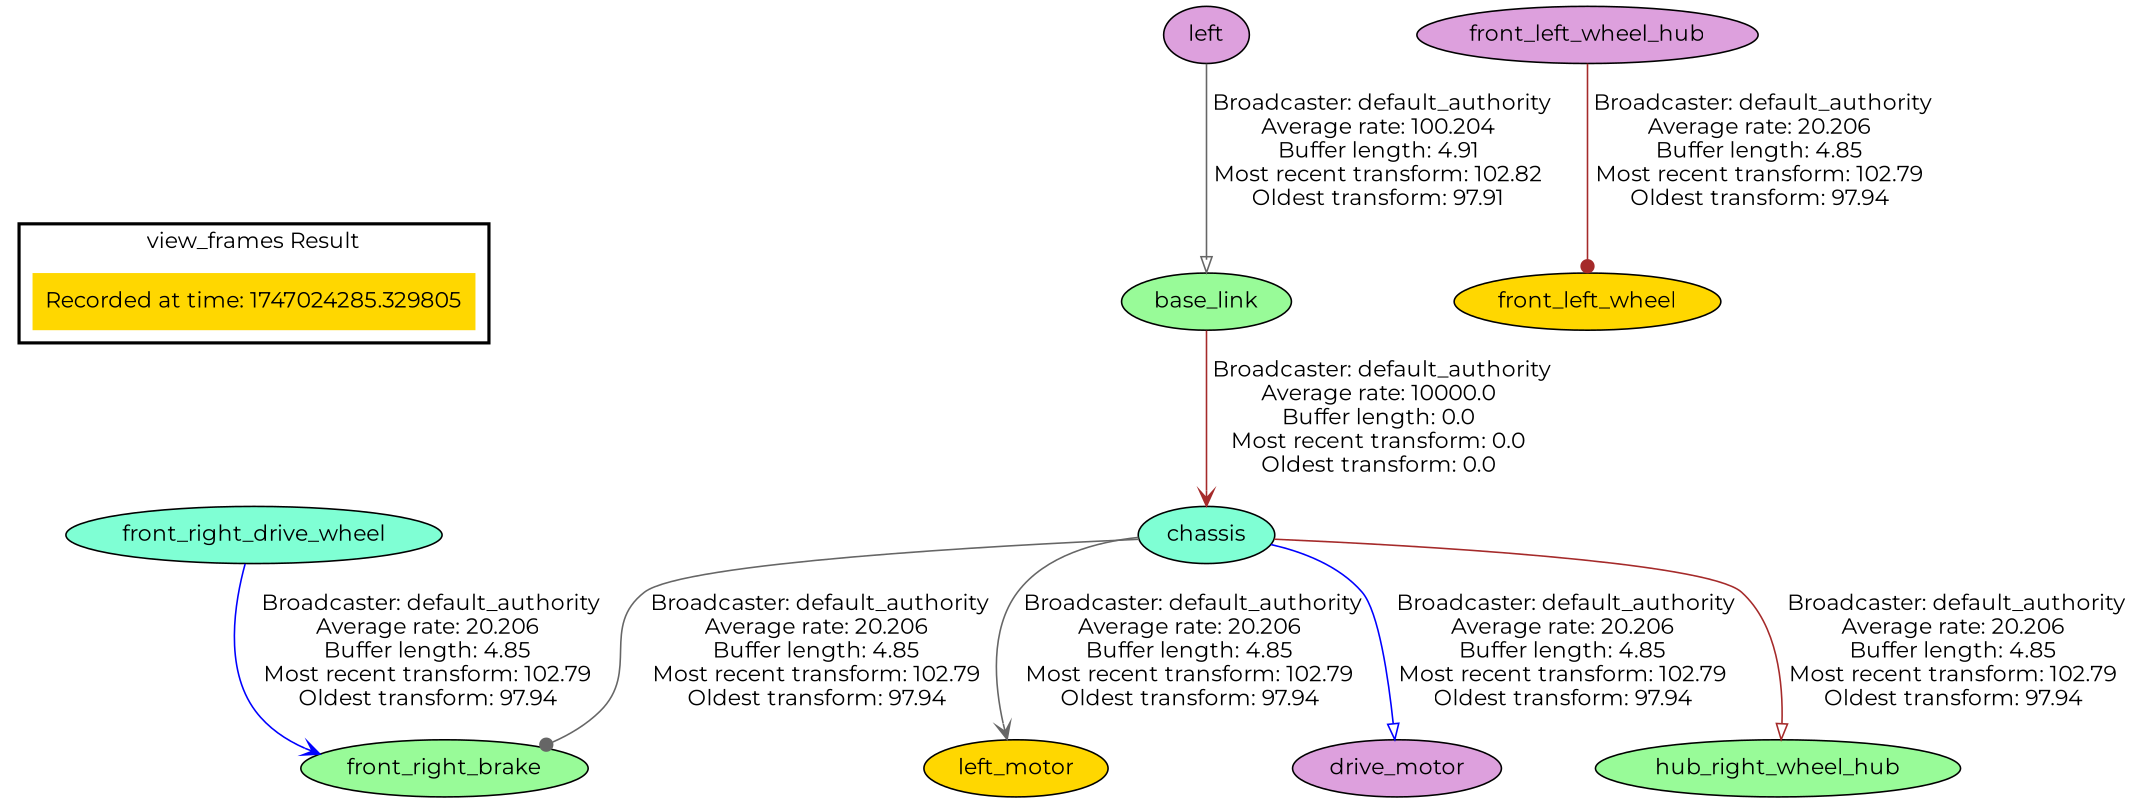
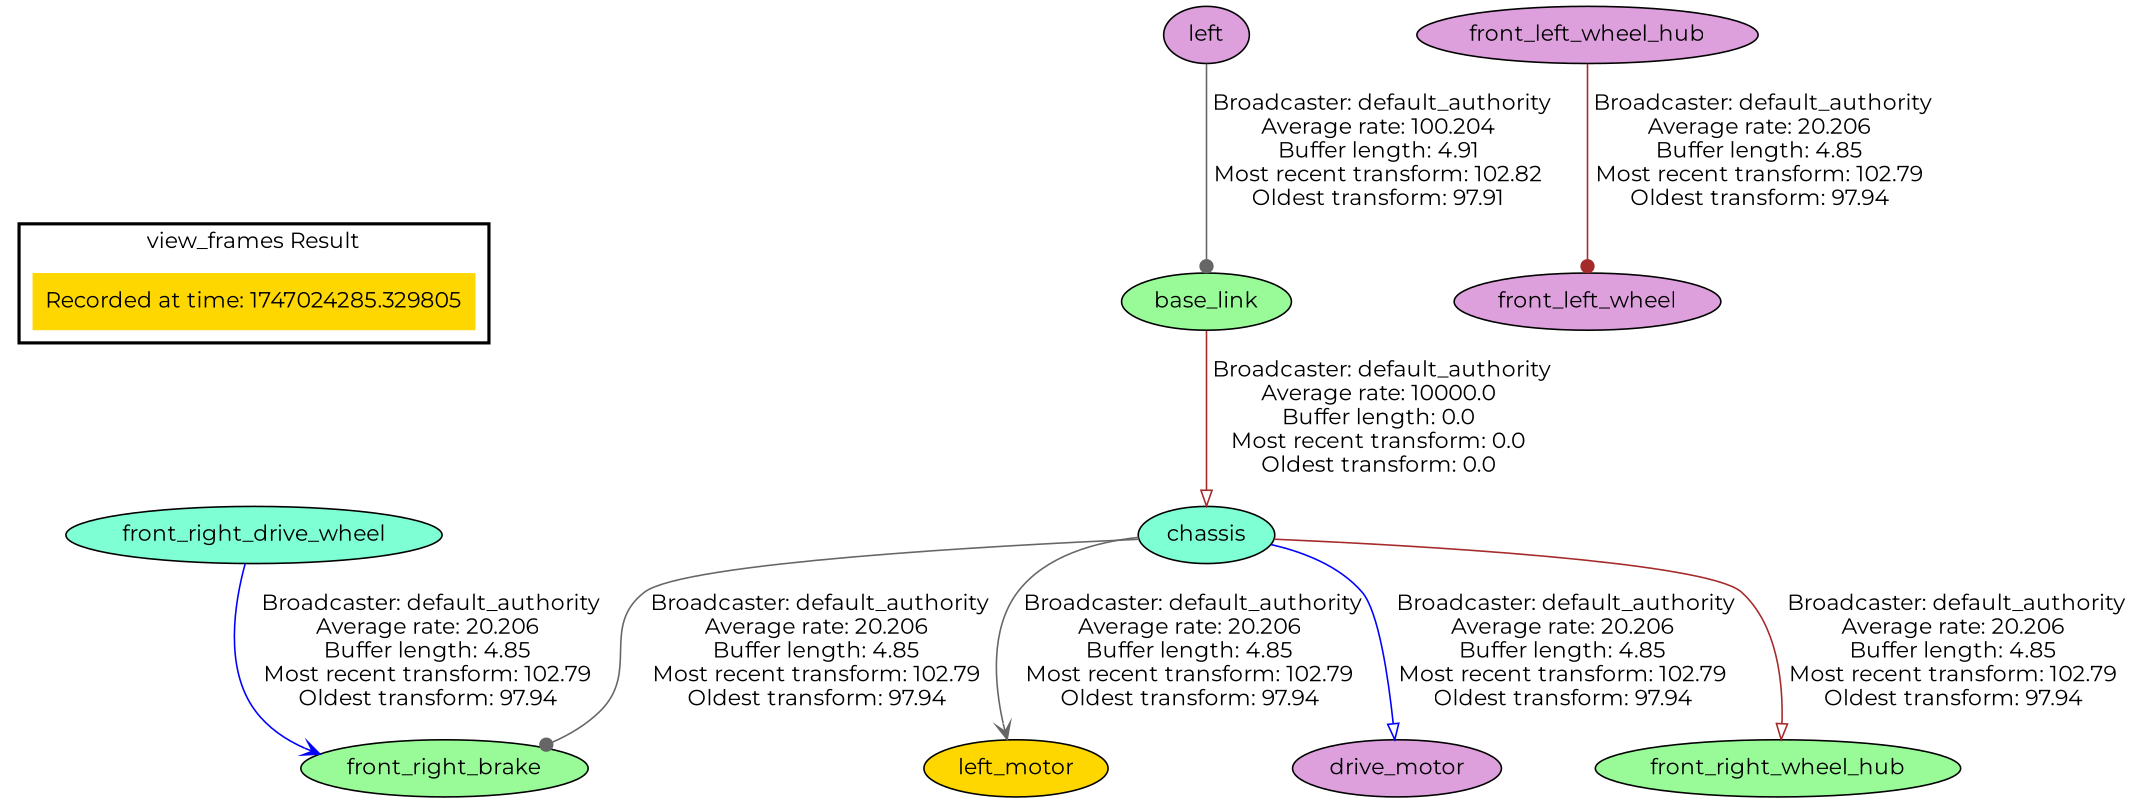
  digraph {
    fontname=Montserrat
    node [fillcolor=plum fontname=Montserrat style=filled]
    edge [fontname=Montserrat arrowhead=dot color=gray40]
    "Recorded at time: 1747024285.329805" [fillcolor=gold shape=plaintext]
    front_right_drive_wheel [fillcolor=aquamarine]
    n3 [label=left]
    base_link [fillcolor=palegreen]
    chassis [fillcolor=aquamarine]
    left_motor [fillcolor=gold]
    n7 [label=drive_motor]
-   front_right_wheel_hub [fillcolor=palegreen label=hub_right_wheel_hub]
+   front_right_wheel_hub [fillcolor=palegreen]
    front_right_brake [fillcolor=palegreen]
    front_left_wheel_hub
-   front_left_wheel [fillcolor=gold]
+   front_left_wheel
    subgraph cluster_1 {
      color=black
      label="view_frames Result"
      style=bold
      "Recorded at time: 1747024285.329805"
    }
    "Recorded at time: 1747024285.329805" -> front_right_drive_wheel [style=invis arrowhead="" color=""]
    front_right_drive_wheel -> front_right_brake [arrowhead=vee color=blue label=" Broadcaster: default_authority\nAverage rate: 20.206\nBuffer length: 4.85\nMost recent transform: 102.79\nOldest transform: 97.94\n"]
-   n3 -> base_link [arrowhead=onormal label=" Broadcaster: default_authority\nAverage rate: 100.204\nBuffer length: 4.91\nMost recent transform: 102.82\nOldest transform: 97.91\n"]
-   base_link -> chassis [arrowhead=vee color=brown label=" Broadcaster: default_authority\nAverage rate: 10000.0\nBuffer length: 0.0\nMost recent transform: 0.0\nOldest transform: 0.0\n"]
+   n3 -> base_link [label=" Broadcaster: default_authority\nAverage rate: 100.204\nBuffer length: 4.91\nMost recent transform: 102.82\nOldest transform: 97.91\n"]
+   base_link -> chassis [arrowhead=onormal color=brown label=" Broadcaster: default_authority\nAverage rate: 10000.0\nBuffer length: 0.0\nMost recent transform: 0.0\nOldest transform: 0.0\n"]
    chassis -> left_motor [arrowhead=vee label=" Broadcaster: default_authority\nAverage rate: 20.206\nBuffer length: 4.85\nMost recent transform: 102.79\nOldest transform: 97.94\n"]
    chassis -> n7 [arrowhead=onormal color=blue label=" Broadcaster: default_authority\nAverage rate: 20.206\nBuffer length: 4.85\nMost recent transform: 102.79\nOldest transform: 97.94\n"]
    chassis -> front_right_wheel_hub [arrowhead=onormal color=brown label=" Broadcaster: default_authority\nAverage rate: 20.206\nBuffer length: 4.85\nMost recent transform: 102.79\nOldest transform: 97.94\n"]
    chassis -> front_right_brake [label=" Broadcaster: default_authority\nAverage rate: 20.206\nBuffer length: 4.85\nMost recent transform: 102.79\nOldest transform: 97.94\n"]
    front_left_wheel_hub -> front_left_wheel [color=brown label=" Broadcaster: default_authority\nAverage rate: 20.206\nBuffer length: 4.85\nMost recent transform: 102.79\nOldest transform: 97.94\n"]
  }
